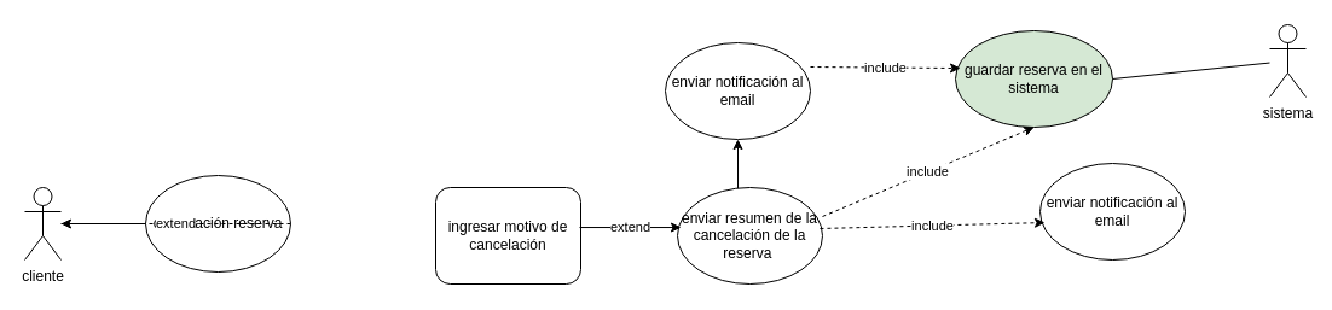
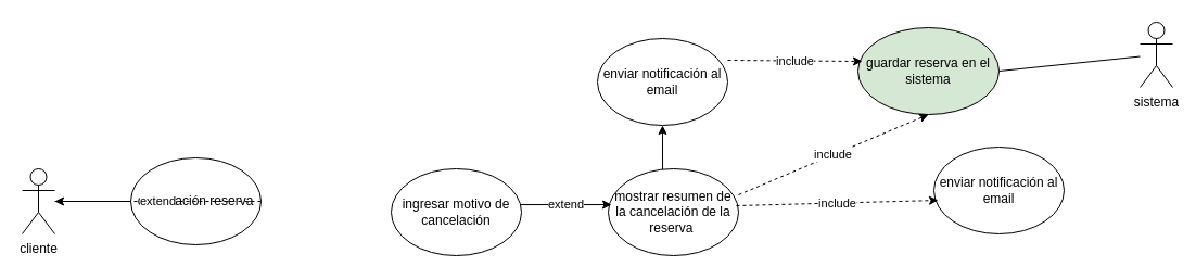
  <mxCell id="0" />
  <mxCell id="1" parent="0" />
  <mxCell id="2" value="cliente" style="shape=umlActor;verticalLabelPosition=bottom;verticalAlign=top;html=1;outlineConnect=0;" parent="1" vertex="1"><mxGeometry x="20" y="155" width="30" height="60" as="geometry" /></mxCell>
  <mxCell id="3" value="guardar reserva en el sistema" style="ellipse;whiteSpace=wrap;html=1;fillColor=#d5e8d4;" parent="1" vertex="1"><mxGeometry x="790" y="25" width="130" height="80" as="geometry" /></mxCell>
  <mxCell id="4" value="sistema" style="shape=umlActor;verticalLabelPosition=bottom;verticalAlign=top;html=1;outlineConnect=0;" parent="1" vertex="1"><mxGeometry x="1050" y="20" width="30" height="60" as="geometry" /></mxCell>
  <mxCell id="5" value="" style="endArrow=none;html=1;rounded=0;exitX=1;exitY=0.5;exitDx=0;exitDy=0;" parent="1" source="3" target="4" edge="1"><mxGeometry width="50" height="50" relative="1" as="geometry"><mxPoint x="890" y="-275" as="sourcePoint" /><mxPoint x="940" y="-325" as="targetPoint" /></mxGeometry></mxCell>
  <mxCell id="6" value="enviar notificación al email" style="ellipse;whiteSpace=wrap;html=1;" parent="1" vertex="1"><mxGeometry x="550" y="35" width="120" height="80" as="geometry" /></mxCell>
  <mxCell id="7" value="" style="endArrow=classic;html=1;rounded=0;entryX=0.5;entryY=1;entryDx=0;entryDy=0;exitX=0.417;exitY=0.05;exitDx=0;exitDy=0;exitPerimeter=0;" parent="1" target="6" edge="1" source="10"><mxGeometry width="50" height="50" relative="1" as="geometry"><mxPoint x="610" y="-15" as="sourcePoint" /><mxPoint x="787" y="32" as="targetPoint" /></mxGeometry></mxCell>
  <mxCell id="8" value="cancelación reserva" style="ellipse;whiteSpace=wrap;html=1;" parent="1" vertex="1"><mxGeometry x="120" y="145" width="120" height="80" as="geometry" /></mxCell>
- <mxCell id="9" value="ingresar motivo de cancelación" style="whiteSpace=wrap;html=1;rounded=1;" parent="1" vertex="1"><mxGeometry x="360" y="155" width="120" height="80" as="geometry" /></mxCell>
- <mxCell id="10" value="enviar resumen de la cancelación de la reserva&amp;nbsp;" style="ellipse;whiteSpace=wrap;html=1;" parent="1" vertex="1"><mxGeometry x="560" y="155" width="120" height="80" as="geometry" /></mxCell>
+ <mxCell id="9" value="ingresar motivo de cancelación" style="ellipse;whiteSpace=wrap;html=1;" parent="1" vertex="1"><mxGeometry x="360" y="155" width="120" height="80" as="geometry" /></mxCell>
+ <mxCell id="10" value="mostrar resumen de la cancelación de la reserva&amp;nbsp;" style="ellipse;whiteSpace=wrap;html=1;" parent="1" vertex="1"><mxGeometry x="560" y="155" width="120" height="80" as="geometry" /></mxCell>
  <mxCell id="11" value="enviar notificación al email" style="ellipse;whiteSpace=wrap;html=1;" parent="1" vertex="1"><mxGeometry x="860" y="135" width="120" height="80" as="geometry" /></mxCell>
  <mxCell id="12" value="include" style="endArrow=classic;html=1;rounded=0;dashed=1;strokeColor=default;align=center;verticalAlign=middle;fontFamily=Helvetica;fontSize=11;fontColor=default;labelBackgroundColor=default;entryX=0.5;entryY=1;entryDx=0;entryDy=0;exitX=1;exitY=0.3;exitDx=0;exitDy=0;exitPerimeter=0;" parent="1" source="10" target="3" edge="1"><mxGeometry width="50" height="50" relative="1" as="geometry"><mxPoint x="430" y="-125" as="sourcePoint" /><mxPoint x="480" y="-175" as="targetPoint" /></mxGeometry></mxCell>
  <mxCell id="13" value="include" style="endArrow=classic;html=1;rounded=0;dashed=1;strokeColor=default;align=center;verticalAlign=middle;fontFamily=Helvetica;fontSize=11;fontColor=default;labelBackgroundColor=default;entryX=0.033;entryY=0.613;entryDx=0;entryDy=0;entryPerimeter=0;exitX=0.983;exitY=0.425;exitDx=0;exitDy=0;exitPerimeter=0;" parent="1" source="10" target="11" edge="1"><mxGeometry width="50" height="50" relative="1" as="geometry"><mxPoint x="440" y="-115" as="sourcePoint" /><mxPoint x="490" y="-165" as="targetPoint" /></mxGeometry></mxCell>
  <mxCell id="14" value="include" style="endArrow=classic;html=1;rounded=0;dashed=1;strokeColor=default;align=center;verticalAlign=middle;fontFamily=Helvetica;fontSize=11;fontColor=default;labelBackgroundColor=default;entryX=0.031;entryY=0.388;entryDx=0;entryDy=0;exitX=1;exitY=0.375;exitDx=0;exitDy=0;exitPerimeter=0;entryPerimeter=0;" parent="1" target="3" edge="1"><mxGeometry width="50" height="50" relative="1" as="geometry"><mxPoint x="670" y="55" as="sourcePoint" /><mxPoint x="500" y="-155" as="targetPoint" /></mxGeometry></mxCell>
  <mxCell id="15" value="extend" style="endArrow=classic;html=1;rounded=0;dashed=1;strokeColor=default;align=center;verticalAlign=middle;fontFamily=Helvetica;fontSize=11;fontColor=default;labelBackgroundColor=default;exitX=1;exitY=0.5;exitDx=0;exitDy=0;" parent="1" source="8" target="2" edge="1"><mxGeometry width="50" height="50" relative="1" as="geometry"><mxPoint x="170" y="90" as="sourcePoint" /><mxPoint x="334" y="146" as="targetPoint" /></mxGeometry></mxCell>
  <mxCell id="16" value="extend" style="endArrow=classic;html=1;rounded=0;dashed=0;strokeColor=default;align=center;verticalAlign=middle;fontFamily=Helvetica;fontSize=11;fontColor=default;labelBackgroundColor=default;exitX=0.992;exitY=0.413;exitDx=0;exitDy=0;entryX=0.025;entryY=0.413;entryDx=0;entryDy=0;entryPerimeter=0;exitPerimeter=0;" parent="1" source="9" target="10" edge="1"><mxGeometry width="50" height="50" relative="1" as="geometry"><mxPoint x="190" y="110" as="sourcePoint" /><mxPoint x="354" y="166" as="targetPoint" /></mxGeometry></mxCell>
  <mxCell id="17" value="" style="endArrow=none;html=1;rounded=0;entryX=0;entryY=0.5;entryDx=0;entryDy=0;" edge="1" parent="1" target="8"><mxGeometry width="50" height="50" relative="1" as="geometry"><mxPoint x="50" y="185" as="sourcePoint" /><mxPoint x="100" y="185" as="targetPoint" /></mxGeometry></mxCell>
